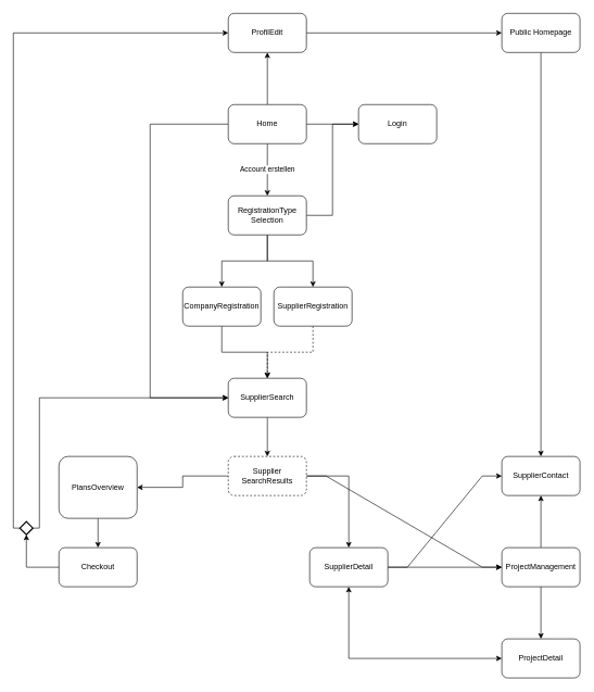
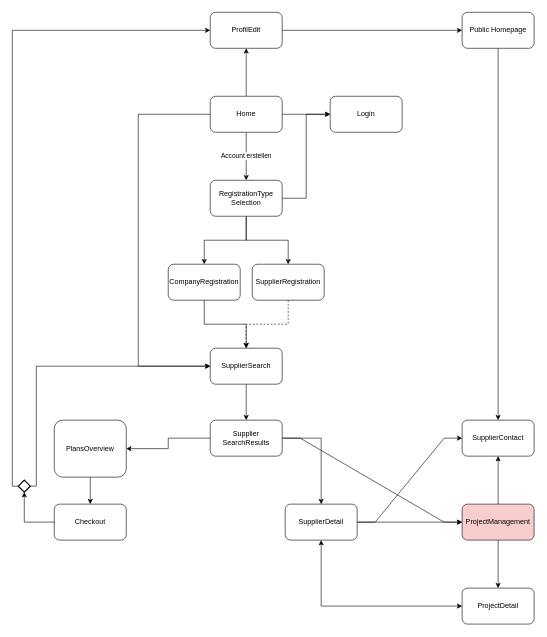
  <mxCell id="0" />
  <mxCell id="1" parent="0" />
  <mxCell id="2" value="Account erstellen" style="edgeStyle=orthogonalEdgeStyle;rounded=0;orthogonalLoop=1;jettySize=auto;html=1;" parent="1" source="6" target="10" edge="1"><mxGeometry relative="1" as="geometry" /></mxCell>
  <mxCell id="3" value="" style="edgeStyle=orthogonalEdgeStyle;rounded=0;orthogonalLoop=1;jettySize=auto;html=1;" parent="1" source="6" target="11" edge="1"><mxGeometry relative="1" as="geometry" /></mxCell>
  <mxCell id="4" value="" style="edgeStyle=orthogonalEdgeStyle;rounded=0;orthogonalLoop=1;jettySize=auto;html=1;entryX=0;entryY=0.5;entryDx=0;entryDy=0;" parent="1" source="6" target="21" edge="1"><mxGeometry relative="1" as="geometry"><Array as="points"><mxPoint x="230" y="190" /><mxPoint x="230" y="610" /></Array></mxGeometry></mxCell>
  <mxCell id="5" value="" style="edgeStyle=orthogonalEdgeStyle;rounded=0;orthogonalLoop=1;jettySize=auto;html=1;" parent="1" source="6" target="29" edge="1"><mxGeometry relative="1" as="geometry" /></mxCell>
  <mxCell id="6" value="Home" style="rounded=1;whiteSpace=wrap;html=1;" parent="1" vertex="1"><mxGeometry x="350" y="160" width="120" height="60" as="geometry" /></mxCell>
  <mxCell id="7" value="" style="edgeStyle=orthogonalEdgeStyle;rounded=0;orthogonalLoop=1;jettySize=auto;html=1;" parent="1" source="10" target="13" edge="1"><mxGeometry relative="1" as="geometry" /></mxCell>
  <mxCell id="8" style="edgeStyle=orthogonalEdgeStyle;rounded=0;orthogonalLoop=1;jettySize=auto;html=1;entryX=0.5;entryY=0;entryDx=0;entryDy=0;" parent="1" source="10" target="15" edge="1"><mxGeometry relative="1" as="geometry" /></mxCell>
  <mxCell id="9" style="edgeStyle=orthogonalEdgeStyle;rounded=0;orthogonalLoop=1;jettySize=auto;html=1;entryX=0;entryY=0.5;entryDx=0;entryDy=0;" parent="1" source="10" target="11" edge="1"><mxGeometry relative="1" as="geometry" /></mxCell>
  <mxCell id="10" value="RegistrationType&lt;br&gt;Selection" style="rounded=1;whiteSpace=wrap;html=1;" parent="1" vertex="1"><mxGeometry x="350" y="300" width="120" height="60" as="geometry" /></mxCell>
  <mxCell id="11" value="Login" style="rounded=1;whiteSpace=wrap;html=1;" parent="1" vertex="1"><mxGeometry x="550" y="160" width="120" height="60" as="geometry" /></mxCell>
  <mxCell id="12" style="edgeStyle=orthogonalEdgeStyle;rounded=0;orthogonalLoop=1;jettySize=auto;html=1;entryX=0.5;entryY=0;entryDx=0;entryDy=0;" parent="1" source="13" target="21" edge="1"><mxGeometry relative="1" as="geometry"><Array as="points"><mxPoint x="340" y="540" /><mxPoint x="410" y="540" /></Array></mxGeometry></mxCell>
  <mxCell id="13" value="CompanyRegistration" style="rounded=1;whiteSpace=wrap;html=1;" parent="1" vertex="1"><mxGeometry x="280" y="440" width="120" height="60" as="geometry" /></mxCell>
  <mxCell id="14" style="edgeStyle=orthogonalEdgeStyle;rounded=0;orthogonalLoop=1;jettySize=auto;html=1;exitX=0.5;exitY=1;exitDx=0;exitDy=0;entryX=0.5;entryY=0;entryDx=0;entryDy=0;dashed=1;" parent="1" source="15" target="21" edge="1"><mxGeometry relative="1" as="geometry"><mxPoint x="110" y="650" as="targetPoint" /><mxPoint x="420" y="540" as="sourcePoint" /><Array as="points"><mxPoint x="480" y="540" /><mxPoint x="410" y="540" /></Array></mxGeometry></mxCell>
  <mxCell id="15" value="SupplierRegistration" style="rounded=1;whiteSpace=wrap;html=1;" parent="1" vertex="1"><mxGeometry x="420" y="440" width="120" height="60" as="geometry" /></mxCell>
  <mxCell id="16" style="edgeStyle=orthogonalEdgeStyle;rounded=0;orthogonalLoop=1;jettySize=auto;html=1;entryX=1;entryY=0.5;entryDx=0;entryDy=0;" parent="1" source="19" target="23" edge="1"><mxGeometry relative="1" as="geometry" /></mxCell>
  <mxCell id="17" value="" style="edgeStyle=orthogonalEdgeStyle;rounded=0;orthogonalLoop=1;jettySize=auto;html=1;" parent="1" source="19" target="27" edge="1"><mxGeometry relative="1" as="geometry" /></mxCell>
  <mxCell id="18" value="" style="rounded=0;orthogonalLoop=1;jettySize=auto;html=1;edgeStyle=entityRelationEdgeStyle;" edge="1" parent="1" source="19" target="39"><mxGeometry relative="1" as="geometry" /></mxCell>
- <mxCell id="19" value="Supplier&lt;br&gt;SearchResults" style="rounded=1;whiteSpace=wrap;html=1;dashed=1;" parent="1" vertex="1"><mxGeometry x="350" y="700" width="120" height="60" as="geometry" /></mxCell>
+ <mxCell id="19" value="Supplier&lt;br&gt;SearchResults" style="rounded=1;whiteSpace=wrap;html=1;" parent="1" vertex="1"><mxGeometry x="350" y="700" width="120" height="60" as="geometry" /></mxCell>
  <mxCell id="20" style="edgeStyle=orthogonalEdgeStyle;rounded=0;orthogonalLoop=1;jettySize=auto;html=1;entryX=0.5;entryY=0;entryDx=0;entryDy=0;" parent="1" source="21" target="19" edge="1"><mxGeometry relative="1" as="geometry" /></mxCell>
  <mxCell id="21" value="SupplierSearch" style="rounded=1;whiteSpace=wrap;html=1;" parent="1" vertex="1"><mxGeometry x="350" y="580" width="120" height="60" as="geometry" /></mxCell>
  <mxCell id="22" value="" style="edgeStyle=orthogonalEdgeStyle;rounded=0;orthogonalLoop=1;jettySize=auto;html=1;" parent="1" source="23" target="24" edge="1"><mxGeometry relative="1" as="geometry" /></mxCell>
  <mxCell id="23" value="PlansOverview" style="rounded=1;whiteSpace=wrap;html=1;" parent="1" vertex="1"><mxGeometry x="90" y="700" width="120" height="95" as="geometry" /></mxCell>
  <mxCell id="24" value="Checkout" style="rounded=1;whiteSpace=wrap;html=1;" parent="1" vertex="1"><mxGeometry x="90" y="840" width="120" height="60" as="geometry" /></mxCell>
  <mxCell id="25" style="edgeStyle=orthogonalEdgeStyle;rounded=0;orthogonalLoop=1;jettySize=auto;html=1;entryX=0;entryY=0.5;entryDx=0;entryDy=0;" edge="1" parent="1" source="27" target="39"><mxGeometry relative="1" as="geometry" /></mxCell>
  <mxCell id="26" style="edgeStyle=entityRelationEdgeStyle;rounded=0;orthogonalLoop=1;jettySize=auto;html=1;entryX=0;entryY=0.5;entryDx=0;entryDy=0;" edge="1" parent="1" source="27" target="36"><mxGeometry relative="1" as="geometry" /></mxCell>
  <mxCell id="27" value="SupplierDetail" style="rounded=1;whiteSpace=wrap;html=1;" parent="1" vertex="1"><mxGeometry x="475" y="840" width="120" height="60" as="geometry" /></mxCell>
  <mxCell id="28" value="" style="edgeStyle=orthogonalEdgeStyle;rounded=0;orthogonalLoop=1;jettySize=auto;html=1;" edge="1" parent="1" source="29" target="35"><mxGeometry relative="1" as="geometry" /></mxCell>
  <mxCell id="29" value="ProfilEdit" style="rounded=1;whiteSpace=wrap;html=1;" parent="1" vertex="1"><mxGeometry x="350" y="20" width="120" height="60" as="geometry" /></mxCell>
  <mxCell id="30" style="edgeStyle=orthogonalEdgeStyle;rounded=0;orthogonalLoop=1;jettySize=auto;html=1;entryX=0;entryY=0.5;entryDx=0;entryDy=0;exitX=1;exitY=0.5;exitDx=0;exitDy=0;exitPerimeter=0;" parent="1" source="32" target="21" edge="1"><mxGeometry relative="1" as="geometry"><Array as="points"><mxPoint x="60" y="810" /><mxPoint x="60" y="610" /></Array></mxGeometry></mxCell>
  <mxCell id="31" style="edgeStyle=orthogonalEdgeStyle;rounded=0;orthogonalLoop=1;jettySize=auto;html=1;entryX=0;entryY=0.5;entryDx=0;entryDy=0;" parent="1" source="32" target="29" edge="1"><mxGeometry relative="1" as="geometry"><Array as="points"><mxPoint x="20" y="810" /><mxPoint x="20" y="50" /></Array></mxGeometry></mxCell>
  <mxCell id="32" value="" style="strokeWidth=2;html=1;shape=mxgraph.flowchart.decision;whiteSpace=wrap;" parent="1" vertex="1"><mxGeometry x="30" y="800" width="20" height="20" as="geometry" /></mxCell>
  <mxCell id="33" style="edgeStyle=orthogonalEdgeStyle;rounded=0;orthogonalLoop=1;jettySize=auto;html=1;entryX=0.5;entryY=1;entryDx=0;entryDy=0;entryPerimeter=0;" parent="1" source="24" target="32" edge="1"><mxGeometry relative="1" as="geometry" /></mxCell>
  <mxCell id="34" style="edgeStyle=orthogonalEdgeStyle;rounded=0;orthogonalLoop=1;jettySize=auto;html=1;entryX=0.5;entryY=0;entryDx=0;entryDy=0;" edge="1" parent="1" source="35" target="36"><mxGeometry relative="1" as="geometry" /></mxCell>
  <mxCell id="35" value="Public Homepage" style="whiteSpace=wrap;html=1;rounded=1;" vertex="1" parent="1"><mxGeometry x="770" y="20" width="120" height="60" as="geometry" /></mxCell>
  <mxCell id="36" value="SupplierContact" style="whiteSpace=wrap;html=1;rounded=1;" vertex="1" parent="1"><mxGeometry x="770" y="700" width="120" height="60" as="geometry" /></mxCell>
  <mxCell id="37" style="edgeStyle=orthogonalEdgeStyle;rounded=0;orthogonalLoop=1;jettySize=auto;html=1;entryX=0.5;entryY=1;entryDx=0;entryDy=0;" edge="1" parent="1" source="39" target="36"><mxGeometry relative="1" as="geometry" /></mxCell>
  <mxCell id="38" value="" style="edgeStyle=orthogonalEdgeStyle;rounded=0;orthogonalLoop=1;jettySize=auto;html=1;" edge="1" parent="1" source="39" target="41"><mxGeometry relative="1" as="geometry" /></mxCell>
- <mxCell id="39" value="ProjectManagement" style="whiteSpace=wrap;html=1;rounded=1;" vertex="1" parent="1"><mxGeometry x="770" y="840" width="120" height="60" as="geometry" /></mxCell>
+ <mxCell id="39" value="ProjectManagement" style="whiteSpace=wrap;html=1;rounded=1;fillColor=#f8cecc;" vertex="1" parent="1"><mxGeometry x="770" y="840" width="120" height="60" as="geometry" /></mxCell>
  <mxCell id="40" style="edgeStyle=orthogonalEdgeStyle;rounded=0;orthogonalLoop=1;jettySize=auto;html=1;entryX=0.5;entryY=1;entryDx=0;entryDy=0;startArrow=classic;startFill=1;" edge="1" parent="1" source="41" target="27"><mxGeometry relative="1" as="geometry" /></mxCell>
  <mxCell id="41" value="ProjectDetail" style="whiteSpace=wrap;html=1;rounded=1;" vertex="1" parent="1"><mxGeometry x="770" y="980" width="120" height="60" as="geometry" /></mxCell>
